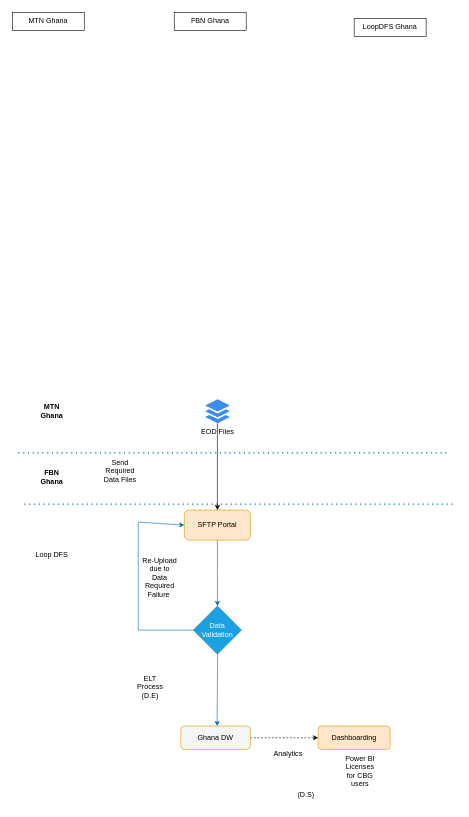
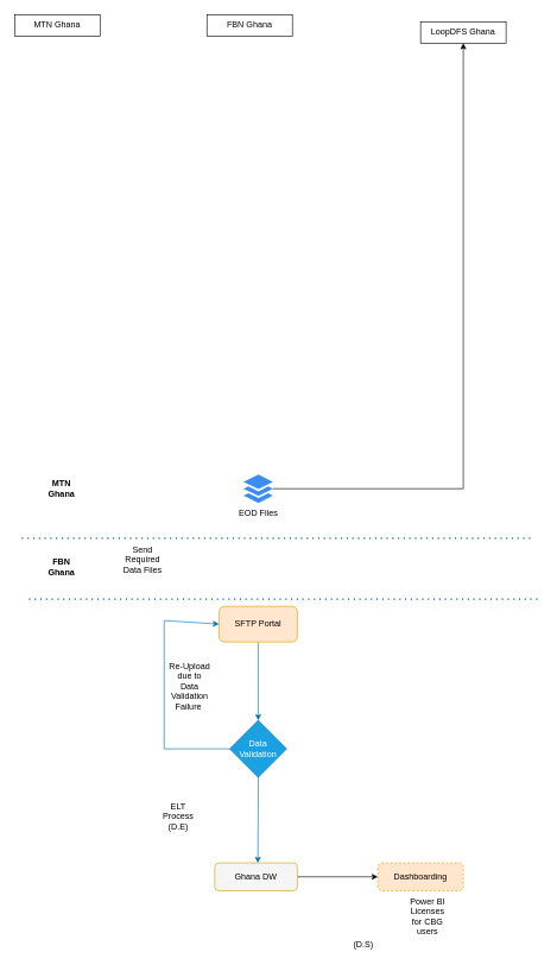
  <mxCell id="0" />
  <mxCell id="1" parent="0" />
  <mxCell id="2" value="" style="rounded=0;html=1;jettySize=auto;orthogonalLoop=1;fontSize=11;endArrow=block;endFill=0;endSize=8;strokeWidth=1;shadow=0;labelBackgroundColor=none;edgeStyle=orthogonalEdgeStyle;" parent="1" edge="1"><mxGeometry relative="1" as="geometry"><mxPoint x="130" y="770" as="sourcePoint" /></mxGeometry></mxCell>
  <mxCell id="3" value="Yes" style="rounded=0;html=1;jettySize=auto;orthogonalLoop=1;fontSize=11;endArrow=block;endFill=0;endSize=8;strokeWidth=1;shadow=0;labelBackgroundColor=none;edgeStyle=orthogonalEdgeStyle;" parent="1" edge="1"><mxGeometry y="20" relative="1" as="geometry"><mxPoint as="offset" /><mxPoint x="130" y="910" as="sourcePoint" /></mxGeometry></mxCell>
  <mxCell id="4" value="Yes" style="edgeStyle=orthogonalEdgeStyle;rounded=0;html=1;jettySize=auto;orthogonalLoop=1;fontSize=11;endArrow=block;endFill=0;endSize=8;strokeWidth=1;shadow=0;labelBackgroundColor=none;" parent="1" edge="1"><mxGeometry y="10" relative="1" as="geometry"><mxPoint as="offset" /><mxPoint x="160" y="980" as="sourcePoint" /></mxGeometry></mxCell>
- <mxCell id="5" style="edgeStyle=orthogonalEdgeStyle;rounded=0;orthogonalLoop=1;jettySize=auto;html=1;entryX=0;entryY=0.5;entryDx=0;entryDy=0;dashed=1;" parent="1" source="6" target="7" edge="1"><mxGeometry relative="1" as="geometry" /></mxCell>
+ <mxCell id="5" style="edgeStyle=orthogonalEdgeStyle;rounded=0;orthogonalLoop=1;jettySize=auto;html=1;entryX=0;entryY=0.5;entryDx=0;entryDy=0;" parent="1" source="6" target="7" edge="1"><mxGeometry relative="1" as="geometry" /></mxCell>
  <mxCell id="6" value="Ghana DW" style="rounded=1;whiteSpace=wrap;html=1;fontSize=12;glass=0;strokeWidth=1;shadow=0;fillColor=#f5f5f5;strokeColor=#d79b00;" parent="1" vertex="1"><mxGeometry x="301" y="1210" width="116" height="39" as="geometry" /></mxCell>
- <mxCell id="7" value="Dashboarding" style="rounded=1;whiteSpace=wrap;html=1;fontSize=12;glass=0;strokeWidth=1;shadow=0;fillColor=#ffe6cc;strokeColor=#d79b00;" parent="1" vertex="1"><mxGeometry x="530" y="1210" width="120" height="39" as="geometry" /></mxCell>
+ <mxCell id="7" value="Dashboarding" style="rounded=1;whiteSpace=wrap;html=1;fontSize=12;glass=0;strokeWidth=1;shadow=0;fillColor=#ffe6cc;strokeColor=#d79b00;dashed=1;" parent="1" vertex="1"><mxGeometry x="530" y="1210" width="120" height="39" as="geometry" /></mxCell>
  <mxCell id="8" value="Power BI&lt;br&gt;Licenses for CBG users" style="text;html=1;strokeColor=none;fillColor=none;align=center;verticalAlign=middle;whiteSpace=wrap;rounded=0;" parent="1" vertex="1"><mxGeometry x="570" y="1270" width="60" height="30" as="geometry" /></mxCell>
  <mxCell id="9" value="(D.S)" style="text;html=1;strokeColor=none;fillColor=none;align=center;verticalAlign=middle;whiteSpace=wrap;rounded=0;" parent="1" vertex="1"><mxGeometry x="480" y="1310" width="60" height="30" as="geometry" /></mxCell>
- <mxCell id="10" value="Analytics" style="text;html=1;strokeColor=none;fillColor=none;align=center;verticalAlign=middle;whiteSpace=wrap;rounded=0;" parent="1" vertex="1"><mxGeometry x="450" y="1241" width="60" height="29" as="geometry" /></mxCell>
  <mxCell id="11" style="edgeStyle=orthogonalEdgeStyle;rounded=0;orthogonalLoop=1;jettySize=auto;html=1;exitX=0.5;exitY=1;exitDx=0;exitDy=0;fillColor=#1ba1e2;strokeColor=#006EAF;" parent="1" source="12" edge="1"><mxGeometry relative="1" as="geometry"><mxPoint x="362" y="1010" as="targetPoint" /><mxPoint x="362" y="900" as="sourcePoint" /><Array as="points" /></mxGeometry></mxCell>
  <mxCell id="12" value="SFTP Portal" style="rounded=1;whiteSpace=wrap;html=1;fontSize=12;glass=0;strokeWidth=1;shadow=0;fillColor=#ffe6cc;strokeColor=#d79b00;" parent="1" vertex="1"><mxGeometry x="307" y="850" width="110" height="50" as="geometry" /></mxCell>
  <mxCell id="13" value="FBN Ghana" style="text;html=1;strokeColor=none;fillColor=none;align=center;verticalAlign=middle;whiteSpace=wrap;rounded=0;fontStyle=1" parent="1" vertex="1"><mxGeometry x="56" y="780" width="60" height="30" as="geometry" /></mxCell>
  <mxCell id="14" value="Send Required Data Files" style="text;html=1;strokeColor=none;fillColor=none;align=center;verticalAlign=middle;whiteSpace=wrap;rounded=0;" parent="1" vertex="1"><mxGeometry x="170" y="770" width="60" height="30" as="geometry" /></mxCell>
  <mxCell id="15" value="ELT Process&lt;br&gt;(D.E)" style="text;html=1;strokeColor=none;fillColor=none;align=center;verticalAlign=middle;whiteSpace=wrap;rounded=0;" parent="1" vertex="1"><mxGeometry x="220" y="1130" width="60" height="30" as="geometry" /></mxCell>
- <mxCell id="16" value="Loop DFS" style="text;html=1;strokeColor=none;fillColor=none;align=center;verticalAlign=middle;whiteSpace=wrap;rounded=0;" parent="1" vertex="1"><mxGeometry x="56" y="910" width="60" height="30" as="geometry" /></mxCell>
  <mxCell id="17" value="" style="endArrow=none;dashed=1;html=1;dashPattern=1 3;strokeWidth=2;rounded=0;fillColor=#1ba1e2;strokeColor=#006EAF;" parent="1" edge="1"><mxGeometry width="50" height="50" relative="1" as="geometry"><mxPoint x="30" y="754.5" as="sourcePoint" /><mxPoint x="750" y="754.5" as="targetPoint" /></mxGeometry></mxCell>
  <mxCell id="18" style="edgeStyle=orthogonalEdgeStyle;rounded=0;orthogonalLoop=1;jettySize=auto;html=1;exitX=0.5;exitY=1;exitDx=0;exitDy=0;" parent="1" source="6" target="6" edge="1"><mxGeometry relative="1" as="geometry" /></mxCell>
  <mxCell id="19" value="" style="endArrow=classic;html=1;rounded=0;entryX=0.5;entryY=0;entryDx=0;entryDy=0;fillColor=#1ba1e2;strokeColor=#006EAF;" parent="1" edge="1"><mxGeometry width="50" height="50" relative="1" as="geometry"><mxPoint x="362.5" y="1060" as="sourcePoint" /><mxPoint x="361.5" y="1210" as="targetPoint" /></mxGeometry></mxCell>
  <mxCell id="20" value="Data Validation" style="rhombus;whiteSpace=wrap;html=1;fillColor=#1ba1e2;fontColor=#ffffff;strokeColor=#006EAF;" parent="1" vertex="1"><mxGeometry x="322" y="1010" width="80" height="80" as="geometry" /></mxCell>
  <mxCell id="21" value="" style="endArrow=classic;html=1;rounded=0;entryX=0;entryY=0.5;entryDx=0;entryDy=0;fillColor=#1ba1e2;strokeColor=#006EAF;" parent="1" target="12" edge="1"><mxGeometry width="50" height="50" relative="1" as="geometry"><mxPoint x="230" y="870" as="sourcePoint" /><mxPoint x="280" y="820" as="targetPoint" /></mxGeometry></mxCell>
  <mxCell id="22" value="" style="endArrow=none;html=1;rounded=0;fillColor=#1ba1e2;strokeColor=#006EAF;" parent="1" edge="1"><mxGeometry width="50" height="50" relative="1" as="geometry"><mxPoint x="322" y="1050" as="sourcePoint" /><mxPoint x="230" y="1050" as="targetPoint" /></mxGeometry></mxCell>
  <mxCell id="23" value="" style="endArrow=none;html=1;rounded=0;fillColor=#1ba1e2;strokeColor=#006EAF;" parent="1" edge="1"><mxGeometry width="50" height="50" relative="1" as="geometry"><mxPoint x="230" y="1050" as="sourcePoint" /><mxPoint x="230" y="870" as="targetPoint" /></mxGeometry></mxCell>
- <mxCell id="24" value="&lt;br&gt;Re-Upload due to&lt;br&gt;Data Required Failure&amp;nbsp;" style="text;html=1;strokeColor=none;fillColor=none;align=center;verticalAlign=middle;whiteSpace=wrap;rounded=0;" parent="1" vertex="1"><mxGeometry x="236" y="940" width="60" height="30" as="geometry" /></mxCell>
+ <mxCell id="24" value="&lt;br&gt;Re-Upload due to&lt;br&gt;Data Validation Failure&amp;nbsp;" style="text;html=1;strokeColor=none;fillColor=none;align=center;verticalAlign=middle;whiteSpace=wrap;rounded=0;" parent="1" vertex="1"><mxGeometry x="236" y="940" width="60" height="30" as="geometry" /></mxCell>
  <mxCell id="25" value="" style="endArrow=none;dashed=1;html=1;dashPattern=1 3;strokeWidth=2;rounded=0;fillColor=#1ba1e2;strokeColor=#006EAF;" edge="1" parent="1"><mxGeometry width="50" height="50" relative="1" as="geometry"><mxPoint x="40" y="840" as="sourcePoint" /><mxPoint x="760" y="840" as="targetPoint" /></mxGeometry></mxCell>
  <mxCell id="26" value="MTN Ghana" style="text;html=1;strokeColor=none;fillColor=none;align=center;verticalAlign=middle;whiteSpace=wrap;rounded=0;fontStyle=1" vertex="1" parent="1"><mxGeometry x="56" y="670" width="60" height="30" as="geometry" /></mxCell>
- <mxCell id="27" style="edgeStyle=orthogonalEdgeStyle;rounded=0;orthogonalLoop=1;jettySize=auto;html=1;entryX=0.5;entryY=0;entryDx=0;entryDy=0;" edge="1" parent="1" source="28" target="12"><mxGeometry relative="1" as="geometry" /></mxCell>
+ <mxCell id="27" style="edgeStyle=orthogonalEdgeStyle;rounded=0;orthogonalLoop=1;jettySize=auto;html=1;" edge="1" parent="1" source="28" target="30"><mxGeometry relative="1" as="geometry" /></mxCell>
  <mxCell id="28" value="EOD Files" style="sketch=0;html=1;aspect=fixed;strokeColor=none;shadow=0;fillColor=#3B8DF1;verticalAlign=top;labelPosition=center;verticalLabelPosition=bottom;shape=mxgraph.gcp2.files" vertex="1" parent="1"><mxGeometry x="341.38" y="665" width="41.24" height="40" as="geometry" /></mxCell>
  <mxCell id="29" value="MTN Ghana" style="whiteSpace=wrap;html=1;" vertex="1" parent="1"><mxGeometry y="20" width="120" height="30" as="geometry" x="20" /></mxCell>
  <mxCell id="30" value="LoopDFS Ghana" style="whiteSpace=wrap;html=1;" vertex="1" parent="1"><mxGeometry x="590" y="30" width="120" height="30" as="geometry" /></mxCell>
  <mxCell id="31" value="FBN Ghana" style="whiteSpace=wrap;html=1;" vertex="1" parent="1"><mxGeometry x="290" y="20" width="120" height="30" as="geometry" /></mxCell>
